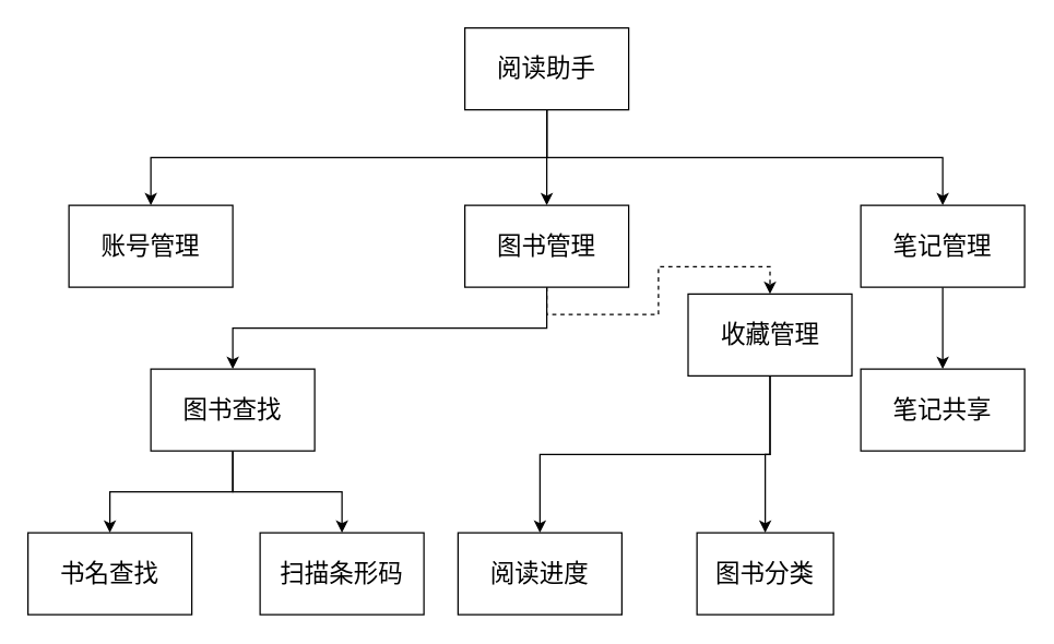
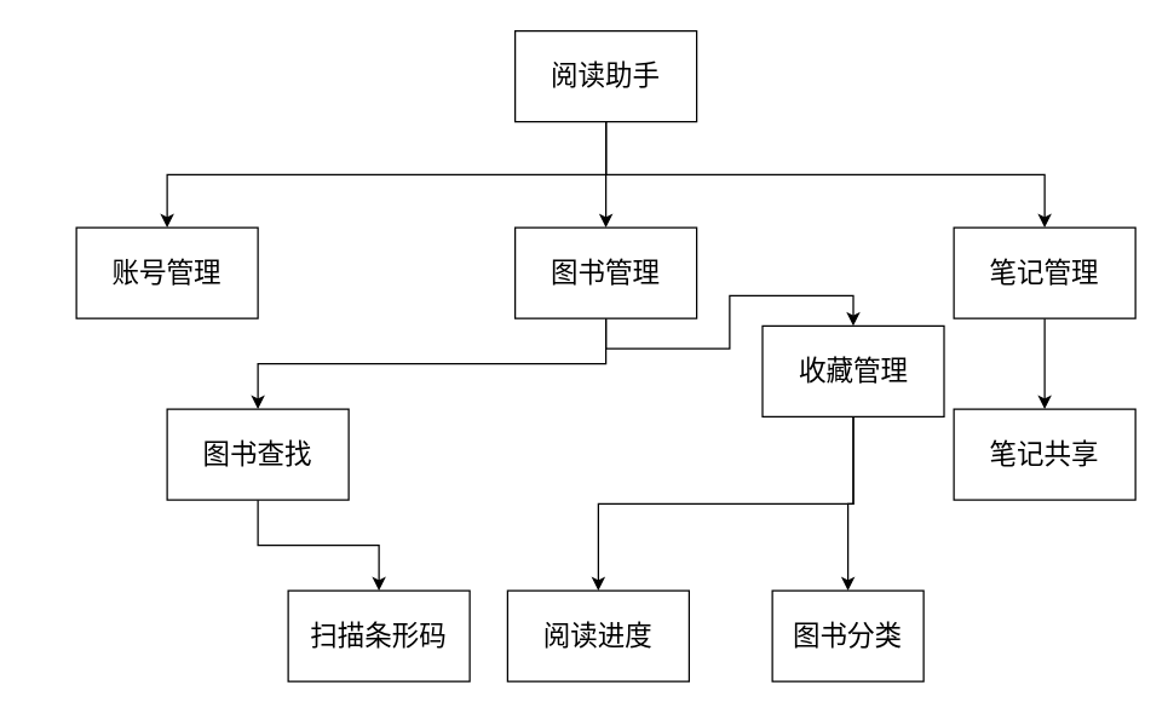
  <mxCell id="0" />
  <mxCell id="1" parent="0" />
  <mxCell id="2" style="edgeStyle=orthogonalEdgeStyle;rounded=0;orthogonalLoop=1;jettySize=auto;html=1;exitX=0.5;exitY=1;exitDx=0;exitDy=0;entryX=0.5;entryY=0;entryDx=0;entryDy=0;" edge="1" parent="1" source="5" target="6"><mxGeometry relative="1" as="geometry" /></mxCell>
  <mxCell id="3" style="edgeStyle=orthogonalEdgeStyle;rounded=0;orthogonalLoop=1;jettySize=auto;html=1;exitX=0.5;exitY=1;exitDx=0;exitDy=0;entryX=0.5;entryY=0;entryDx=0;entryDy=0;" edge="1" parent="1" source="5" target="9"><mxGeometry relative="1" as="geometry" /></mxCell>
  <mxCell id="4" style="edgeStyle=orthogonalEdgeStyle;rounded=0;orthogonalLoop=1;jettySize=auto;html=1;exitX=0.5;exitY=1;exitDx=0;exitDy=0;entryX=0.5;entryY=0;entryDx=0;entryDy=0;" edge="1" parent="1" source="5" target="11"><mxGeometry relative="1" as="geometry" /></mxCell>
  <mxCell id="5" value="&lt;font style=&quot;font-size: 18px&quot;&gt;阅读助手&lt;/font&gt;" style="rounded=0;whiteSpace=wrap;html=1;" vertex="1" parent="1"><mxGeometry x="340" y="20" width="120" height="60" as="geometry" /></mxCell>
  <mxCell id="6" value="&lt;font style=&quot;font-size: 18px&quot;&gt;账号管理&lt;/font&gt;" style="rounded=0;whiteSpace=wrap;html=1;" vertex="1" parent="1"><mxGeometry x="50" y="150" width="120" height="60" as="geometry" /></mxCell>
  <mxCell id="7" style="edgeStyle=orthogonalEdgeStyle;rounded=0;orthogonalLoop=1;jettySize=auto;html=1;exitX=0.5;exitY=1;exitDx=0;exitDy=0;entryX=0.5;entryY=0;entryDx=0;entryDy=0;" edge="1" parent="1" source="9" target="14"><mxGeometry relative="1" as="geometry" /></mxCell>
- <mxCell id="8" style="edgeStyle=orthogonalEdgeStyle;rounded=0;orthogonalLoop=1;jettySize=auto;html=1;exitX=0.5;exitY=1;exitDx=0;exitDy=0;entryX=0.5;entryY=0;entryDx=0;entryDy=0;dashed=1;" edge="1" parent="1" source="9" target="17"><mxGeometry relative="1" as="geometry" /></mxCell>
+ <mxCell id="8" style="edgeStyle=orthogonalEdgeStyle;rounded=0;orthogonalLoop=1;jettySize=auto;html=1;exitX=0.5;exitY=1;exitDx=0;exitDy=0;entryX=0.5;entryY=0;entryDx=0;entryDy=0;" edge="1" parent="1" source="9" target="17"><mxGeometry relative="1" as="geometry" /></mxCell>
  <mxCell id="9" value="&lt;font style=&quot;font-size: 18px&quot;&gt;图书管理&lt;/font&gt;" style="rounded=0;whiteSpace=wrap;html=1;" vertex="1" parent="1"><mxGeometry x="340" y="150" width="120" height="60" as="geometry" /></mxCell>
  <mxCell id="10" style="edgeStyle=orthogonalEdgeStyle;rounded=0;orthogonalLoop=1;jettySize=auto;html=1;exitX=0.5;exitY=1;exitDx=0;exitDy=0;entryX=0.5;entryY=0;entryDx=0;entryDy=0;" edge="1" parent="1" source="11" target="20"><mxGeometry relative="1" as="geometry" /></mxCell>
  <mxCell id="11" value="&lt;font style=&quot;font-size: 18px&quot;&gt;笔记管理&lt;/font&gt;" style="rounded=0;whiteSpace=wrap;html=1;" vertex="1" parent="1"><mxGeometry x="630" y="150" width="120" height="60" as="geometry" /></mxCell>
- <mxCell id="12" style="edgeStyle=orthogonalEdgeStyle;rounded=0;orthogonalLoop=1;jettySize=auto;html=1;exitX=0.5;exitY=1;exitDx=0;exitDy=0;entryX=0.5;entryY=0;entryDx=0;entryDy=0;" edge="1" parent="1" source="14" target="21"><mxGeometry relative="1" as="geometry" /></mxCell>
  <mxCell id="13" style="edgeStyle=orthogonalEdgeStyle;rounded=0;orthogonalLoop=1;jettySize=auto;html=1;exitX=0.5;exitY=1;exitDx=0;exitDy=0;entryX=0.5;entryY=0;entryDx=0;entryDy=0;" edge="1" parent="1" source="14" target="22"><mxGeometry relative="1" as="geometry" /></mxCell>
  <mxCell id="14" value="&lt;font style=&quot;font-size: 18px&quot;&gt;图书查找&lt;/font&gt;" style="rounded=0;whiteSpace=wrap;html=1;" vertex="1" parent="1"><mxGeometry x="110" y="270" width="120" height="60" as="geometry" /></mxCell>
  <mxCell id="15" style="edgeStyle=orthogonalEdgeStyle;rounded=0;orthogonalLoop=1;jettySize=auto;html=1;exitX=0.5;exitY=1;exitDx=0;exitDy=0;entryX=0.5;entryY=0;entryDx=0;entryDy=0;" edge="1" parent="1" source="17" target="18"><mxGeometry relative="1" as="geometry" /></mxCell>
  <mxCell id="16" style="edgeStyle=orthogonalEdgeStyle;rounded=0;orthogonalLoop=1;jettySize=auto;html=1;exitX=0.5;exitY=1;exitDx=0;exitDy=0;entryX=0.5;entryY=0;entryDx=0;entryDy=0;" edge="1" parent="1" source="17" target="19"><mxGeometry relative="1" as="geometry" /></mxCell>
  <mxCell id="17" value="&lt;font style=&quot;font-size: 18px&quot;&gt;收藏管理&lt;/font&gt;" style="rounded=0;whiteSpace=wrap;html=1;" vertex="1" parent="1"><mxGeometry x="503.5" y="215" width="120" height="60" as="geometry" /></mxCell>
  <mxCell id="18" value="&lt;font style=&quot;font-size: 18px&quot;&gt;阅读进度&lt;/font&gt;" style="rounded=0;whiteSpace=wrap;html=1;" vertex="1" parent="1"><mxGeometry x="335" y="390" width="120" height="60" as="geometry" /></mxCell>
  <mxCell id="19" value="&lt;font style=&quot;font-size: 18px&quot;&gt;图书分类&lt;/font&gt;" style="rounded=0;whiteSpace=wrap;html=1;" vertex="1" parent="1"><mxGeometry x="510" y="390" width="100" height="60" as="geometry" /></mxCell>
  <mxCell id="20" value="&lt;font style=&quot;font-size: 18px&quot;&gt;笔记共享&lt;/font&gt;" style="rounded=0;whiteSpace=wrap;html=1;" vertex="1" parent="1"><mxGeometry x="630" y="270" width="120" height="60" as="geometry" /></mxCell>
- <mxCell id="21" value="&lt;font style=&quot;font-size: 18px&quot;&gt;书名查找&lt;/font&gt;" style="rounded=0;whiteSpace=wrap;html=1;" vertex="1" parent="1"><mxGeometry y="390" width="120" height="60" as="geometry" x="20" /></mxCell>
  <mxCell id="22" value="&lt;font style=&quot;font-size: 18px&quot;&gt;扫描条形码&lt;/font&gt;" style="rounded=0;whiteSpace=wrap;html=1;" vertex="1" parent="1"><mxGeometry x="190" y="390" width="120" height="60" as="geometry" /></mxCell>
